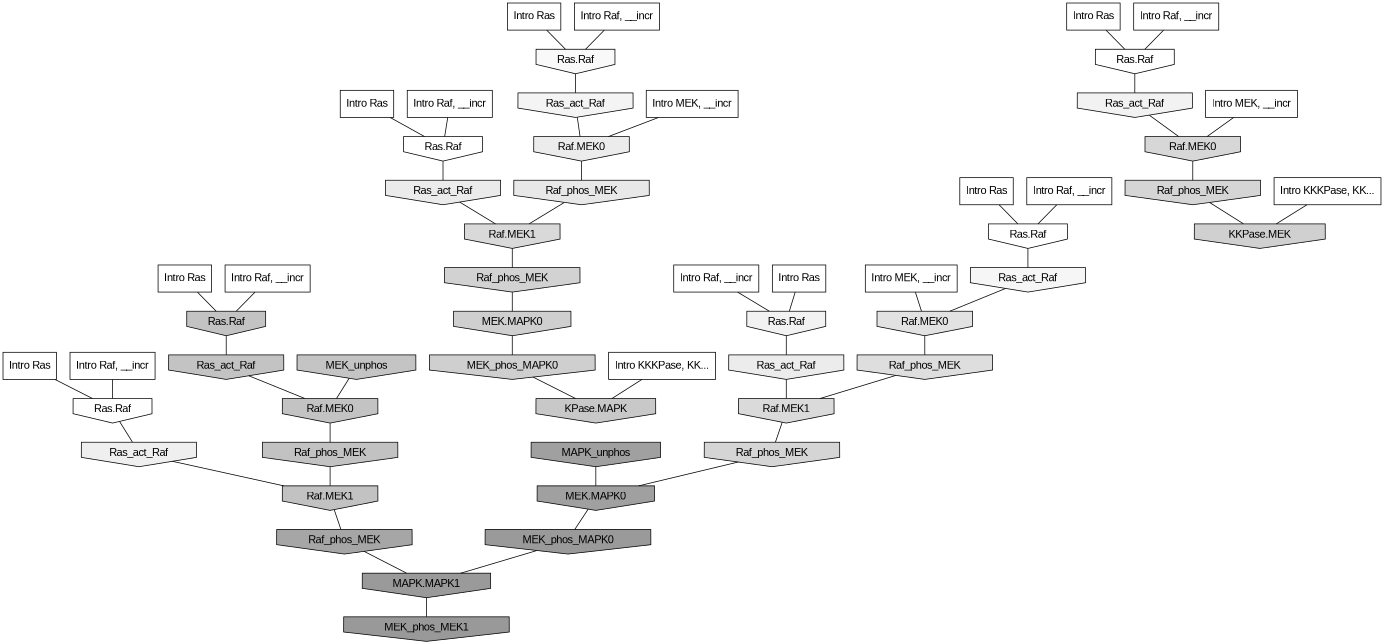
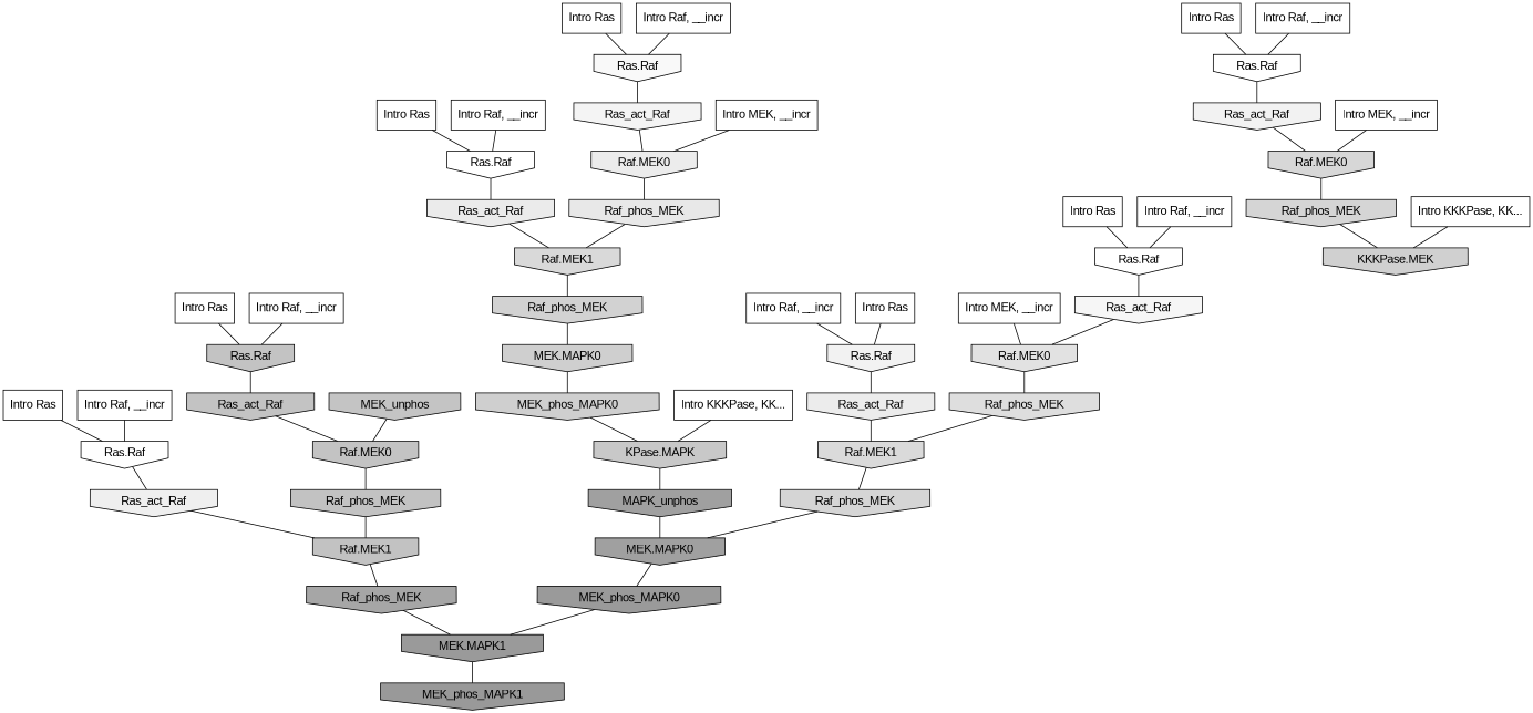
  digraph {
    fontname="Liberation Sans"
    rankdir=TB
    ranksep=0.30
    node [fillcolor="0.000 0.000 1.000" fontname="Liberation Sans" shape=invhouse style=filled]
    edge [color="0.000 0.000 0.000" dir=none fontname="Liberation Sans"]
    n1 [label="Intro Ras" shape=rectangle]
    n2 [fillcolor="0.000 0.000 0.993" label="Ras.Raf"]
    n3 [fillcolor="0.000 0.000 0.934" label=Ras_act_Raf]
    n4 [label="Intro Ras" shape=rectangle]
    n5 [fillcolor="0.000 0.000 0.947" label="Ras.Raf"]
    n6 [fillcolor="0.000 0.000 0.922" label=Ras_act_Raf]
    n7 [label="Intro Ras" shape=rectangle]
    n8 [label="Ras.Raf"]
    n9 [fillcolor="0.000 0.000 0.946" label=Ras_act_Raf]
    n10 [label="Intro Ras" shape=rectangle]
    n11 [fillcolor="0.000 0.000 0.998" label="Ras.Raf"]
    n12 [fillcolor="0.000 0.000 0.918" label=Ras_act_Raf]
    n13 [label="Intro Ras" shape=rectangle]
    n14 [fillcolor="0.000 0.000 0.765" label="Ras.Raf"]
    n15 [fillcolor="0.000 0.000 0.763" label=Ras_act_Raf]
    n16 [label="Intro Ras" shape=rectangle]
    n17 [label="Ras.Raf"]
    n18 [fillcolor="0.000 0.000 0.962" label=Ras_act_Raf]
    n19 [label="Intro Ras" shape=rectangle]
    n20 [fillcolor="0.000 0.000 0.976" label="Ras.Raf"]
    n21 [fillcolor="0.000 0.000 0.954" label=Ras_act_Raf]
    n22 [label="Intro Raf, __incr" shape=rectangle]
    n23 [label="Intro Raf, __incr" shape=rectangle]
    n24 [label="Intro Raf, __incr" shape=rectangle]
    n25 [label="Intro Raf, __incr" shape=rectangle]
    n26 [label="Intro Raf, __incr" shape=rectangle]
    n27 [label="Intro Raf, __incr" shape=rectangle]
    n28 [label="Intro Raf, __incr" shape=rectangle]
    n29 [label="Intro MEK, __incr" shape=rectangle]
    n30 [fillcolor="0.000 0.000 0.922" label="Raf.MEK0"]
    n31 [fillcolor="0.000 0.000 0.908" label=Raf_phos_MEK]
    n32 [label="Intro MEK, __incr" shape=rectangle]
    n33 [fillcolor="0.000 0.000 0.843" label="Raf.MEK0"]
    n34 [fillcolor="0.000 0.000 0.835" label=Raf_phos_MEK]
    n35 [label="Intro MEK, __incr" shape=rectangle]
    n36 [fillcolor="0.000 0.000 0.883" label="Raf.MEK0"]
    n37 [fillcolor="0.000 0.000 0.871" label=Raf_phos_MEK]
    n38 [fillcolor="0.000 0.000 0.810" label="MEK.MAPK0"]
    n39 [fillcolor="0.000 0.000 0.809" label=MEK_phos_MAPK0]
    n40 [label="Intro KKKPase, KK..." shape=rectangle]
-   n41 [fillcolor="0.000 0.000 0.816" label="KKPase.MEK"]
+   n41 [fillcolor="0.000 0.000 0.816" label="KKKPase.MEK"]
    n42 [label="Intro KKKPase, KK..." shape=rectangle]
    n43 [fillcolor="0.000 0.000 0.784" label="KPase.MAPK"]
    n44 [fillcolor="0.000 0.000 0.628" label=MAPK_unphos]
    n45 [fillcolor="0.000 0.000 0.849" label="Raf.MEK1"]
    n46 [fillcolor="0.000 0.000 0.758" label="Raf.MEK1"]
    n47 [fillcolor="0.000 0.000 0.853" label="Raf.MEK1"]
    n48 [fillcolor="0.000 0.000 0.652" label=Raf_phos_MEK]
    n49 [fillcolor="0.000 0.000 0.835" label=Raf_phos_MEK]
    n50 [fillcolor="0.000 0.000 0.823" label=Raf_phos_MEK]
    n51 [fillcolor="0.000 0.000 0.628" label="MEK.MAPK0"]
    n52 [fillcolor="0.000 0.000 0.605" label=MEK_phos_MAPK0]
    n53 [fillcolor="0.000 0.000 0.767" label=MEK_unphos]
    n54 [fillcolor="0.000 0.000 0.763" label="Raf.MEK0"]
    n55 [fillcolor="0.000 0.000 0.759" label=Raf_phos_MEK]
-   n56 [fillcolor="0.000 0.000 0.605" label="MAPK.MAPK1"]
-   n57 [fillcolor="0.000 0.000 0.600" label=MEK_phos_MEK1]
+   n56 [fillcolor="0.000 0.000 0.605" label="MEK.MAPK1"]
+   n57 [fillcolor="0.000 0.000 0.600" label=MEK_phos_MAPK1]
    n1 -> n2
    n2 -> n3
    n3 -> n46
    n4 -> n5
    n5 -> n6
    n6 -> n47
    n7 -> n8
    n8 -> n9
    n9 -> n33
    n10 -> n11
    n11 -> n12
    n12 -> n45
    n13 -> n14
    n14 -> n15
    n15 -> n54
    n16 -> n17
    n17 -> n18
    n18 -> n36
    n19 -> n20
    n20 -> n21
    n21 -> n30
    n22 -> n11
    n23 -> n17
    n24 -> n14
    n25 -> n20
    n26 -> n2
    n27 -> n8
    n28 -> n5
    n29 -> n30
    n30 -> n31
    n31 -> n45
    n32 -> n33
    n33 -> n34
    n34 -> n41
    n35 -> n36
    n36 -> n37
    n37 -> n47
    n38 -> n39
    n39 -> n43
    n40 -> n41
    n42 -> n43
+   n43 -> n44
    n44 -> n51
    n45 -> n50
    n46 -> n48
    n47 -> n49
    n48 -> n56
    n49 -> n51
    n50 -> n38
    n51 -> n52
    n52 -> n56
    n53 -> n54
    n54 -> n55
    n55 -> n46
    n56 -> n57
  }
